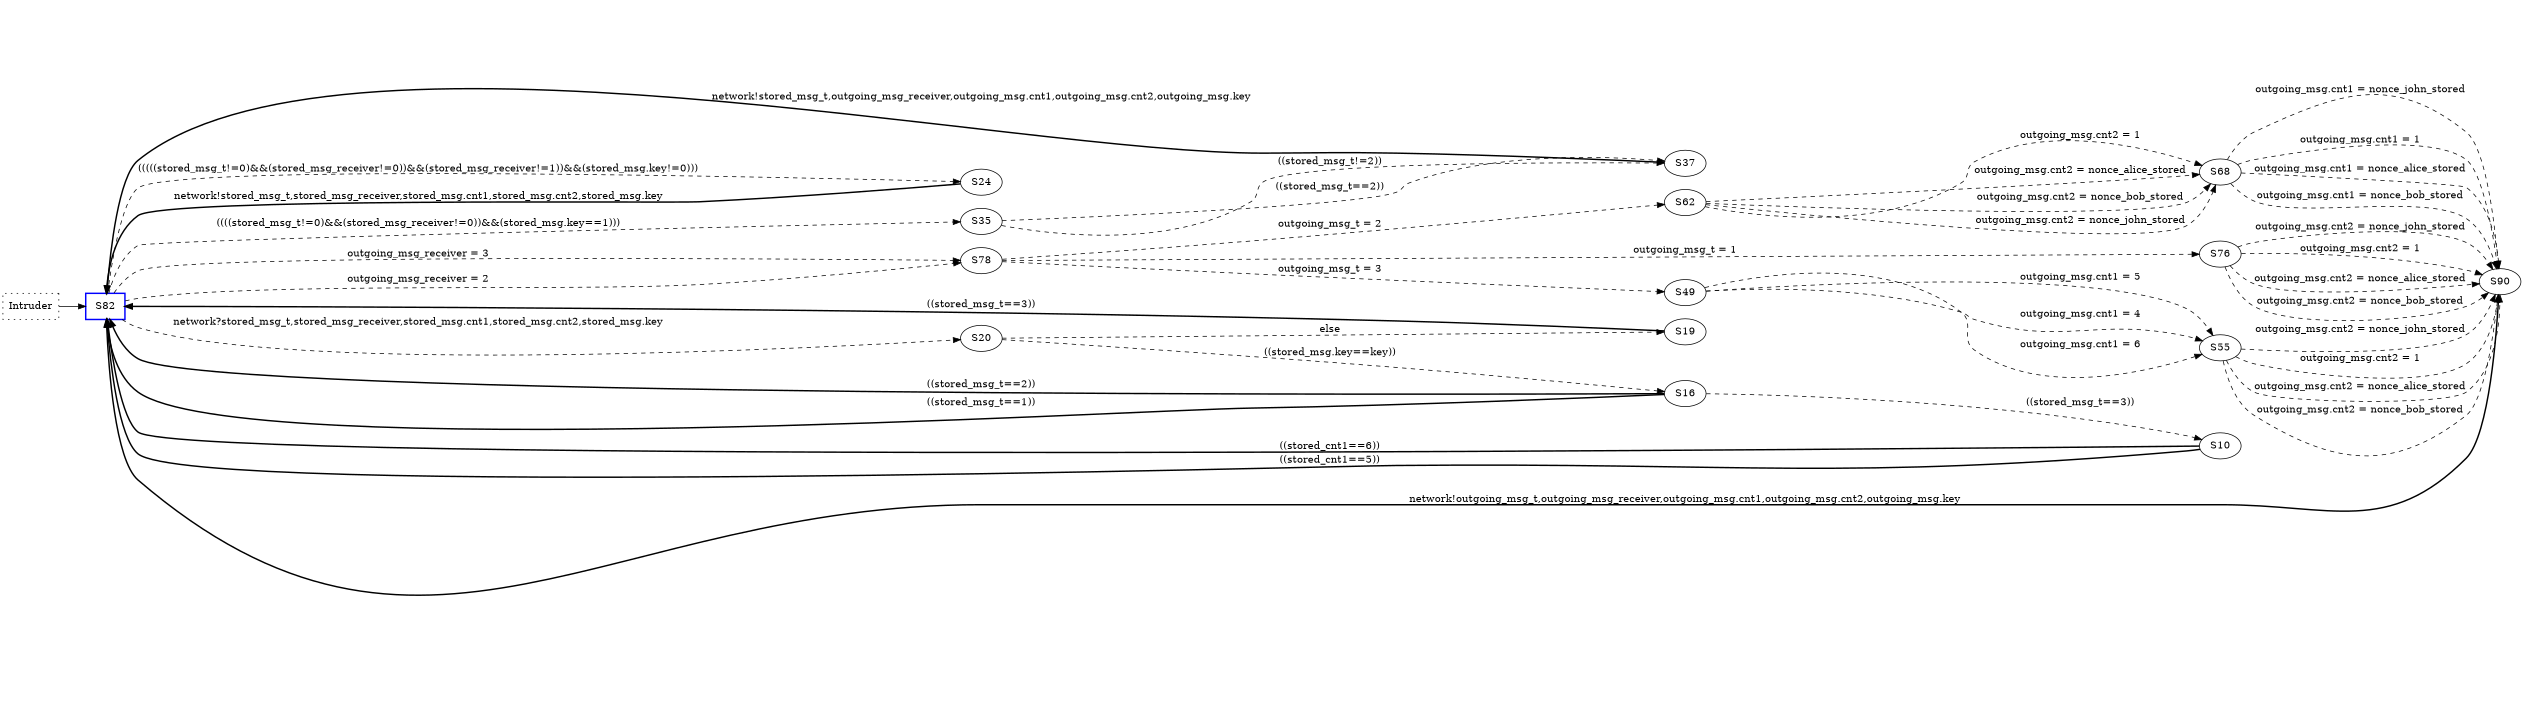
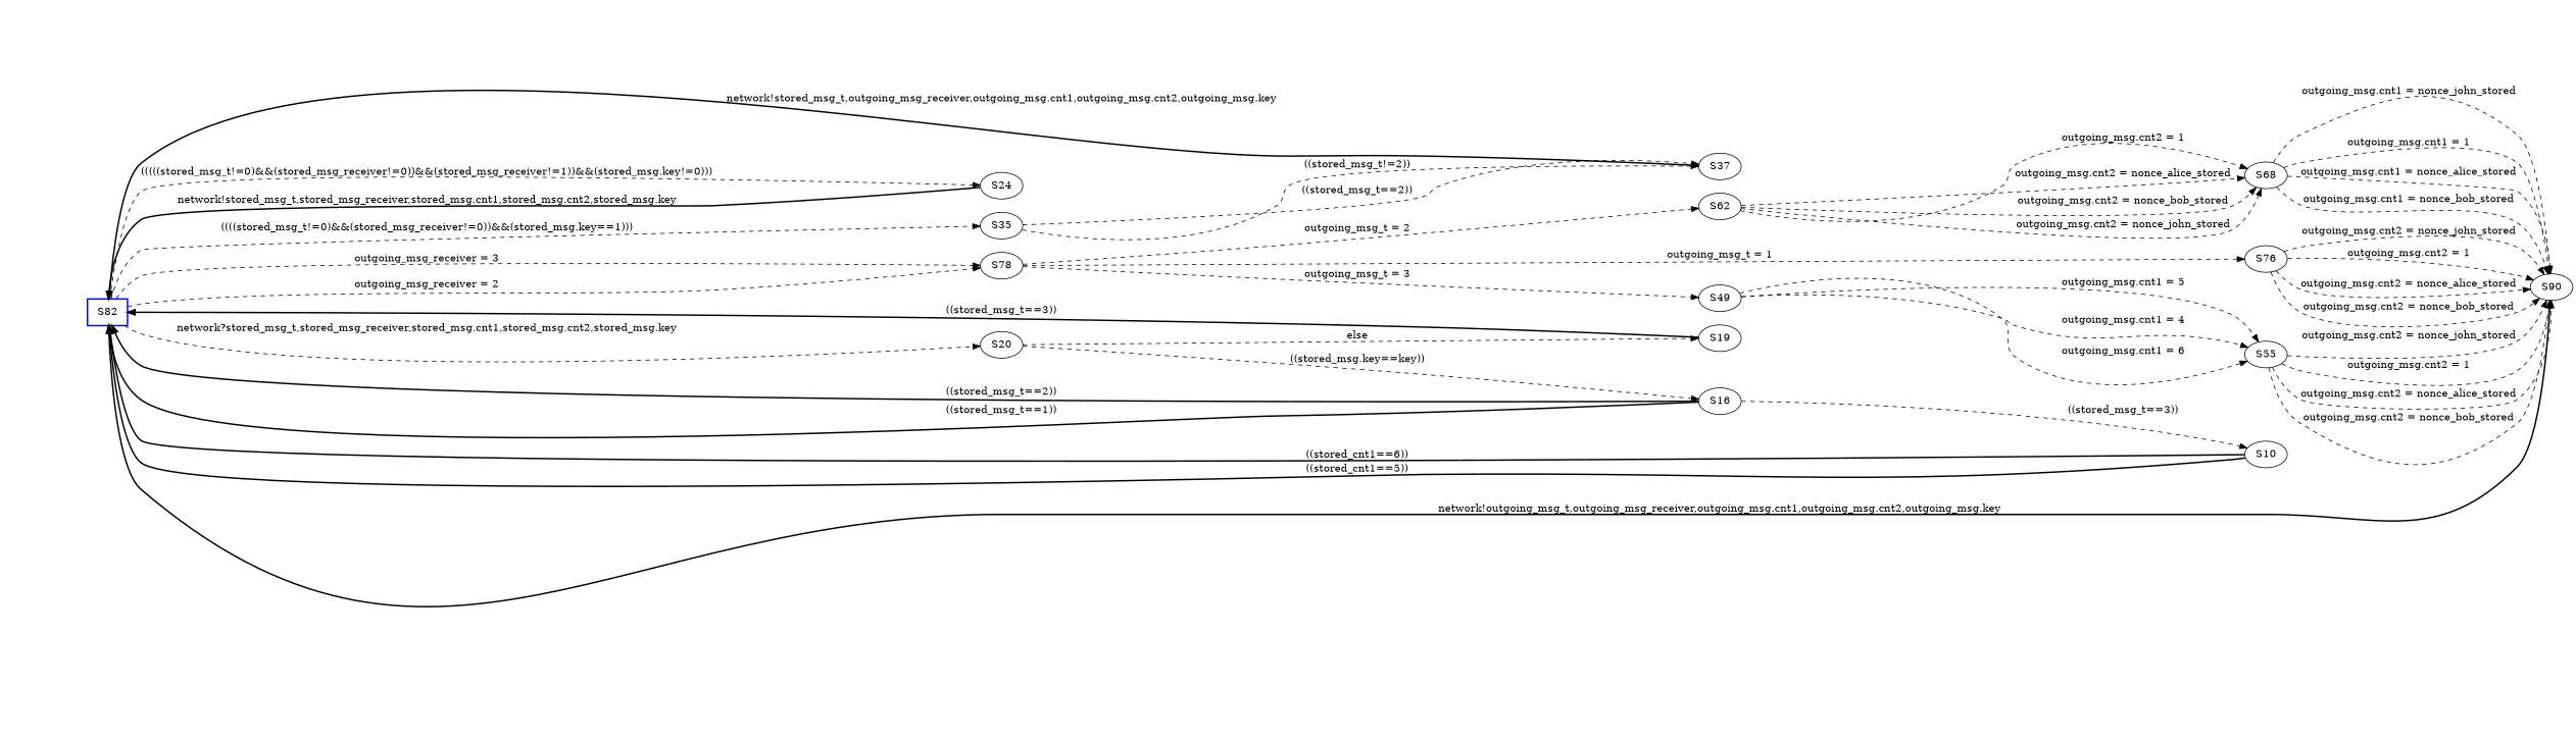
  digraph {
    rankdir=LR
    edge [color=black style=dashed]
-   n1 [label=Intruder shape=box style=dotted]
    S82 [color=blue shape=box style=bold]
    S20
    S24
    S35
    S78
    S16
    S19
    S37
    S49
    S62
    S76
    S10
    S55
    S68
    n16 [label=S90]
-   n1 -> S82 [color="" style=""]
    S82 -> S20 [label="network?stored_msg_t,stored_msg_receiver,stored_msg.cnt1,stored_msg.cnt2,stored_msg.key"]
    S82 -> S24 [label="(((((stored_msg_t!=0)&&(stored_msg_receiver!=0))&&(stored_msg_receiver!=1))&&(stored_msg.key!=0)))"]
    S82 -> S35 [label="((((stored_msg_t!=0)&&(stored_msg_receiver!=0))&&(stored_msg.key==1)))"]
    S82 -> S78 [label="outgoing_msg_receiver = 3"]
    S82 -> S78 [label="outgoing_msg_receiver = 2"]
    S20 -> S16 [label="((stored_msg.key==key))"]
    S20 -> S19 [label=else]
    S24 -> S82 [label="network!stored_msg_t,stored_msg_receiver,stored_msg.cnt1,stored_msg.cnt2,stored_msg.key" style=bold]
    S35 -> S37 [label="((stored_msg_t==2))"]
    S35 -> S37 [label="((stored_msg_t!=2))"]
    S78 -> S49 [label="outgoing_msg_t = 3"]
    S78 -> S62 [label="outgoing_msg_t = 2"]
    S78 -> S76 [label="outgoing_msg_t = 1"]
    S16 -> S82 [label="((stored_msg_t==2))" style=bold]
    S16 -> S82 [label="((stored_msg_t==1))" style=bold]
    S16 -> S10 [label="((stored_msg_t==3))"]
    S19 -> S82 [label="((stored_msg_t==3))" style=bold]
    S37 -> S82 [label="network!stored_msg_t,outgoing_msg_receiver,outgoing_msg.cnt1,outgoing_msg.cnt2,outgoing_msg.key" style=bold]
    S49 -> S55 [label="outgoing_msg.cnt1 = 4"]
    S49 -> S55 [label="outgoing_msg.cnt1 = 6"]
    S49 -> S55 [label="outgoing_msg.cnt1 = 5"]
    S62 -> S68 [label="outgoing_msg.cnt2 = 1"]
    S62 -> S68 [label="outgoing_msg.cnt2 = nonce_alice_stored"]
    S62 -> S68 [label="outgoing_msg.cnt2 = nonce_bob_stored"]
    S62 -> S68 [label="outgoing_msg.cnt2 = nonce_john_stored"]
    S76 -> n16 [label="outgoing_msg.cnt2 = 1"]
    S76 -> n16 [label="outgoing_msg.cnt2 = nonce_alice_stored"]
    S76 -> n16 [label="outgoing_msg.cnt2 = nonce_bob_stored"]
    S76 -> n16 [label="outgoing_msg.cnt2 = nonce_john_stored"]
    S10 -> S82 [label="((stored_cnt1==6))" style=bold]
    S10 -> S82 [label="((stored_cnt1==5))" style=bold]
    S55 -> n16 [label="outgoing_msg.cnt2 = 1"]
    S55 -> n16 [label="outgoing_msg.cnt2 = nonce_alice_stored"]
    S55 -> n16 [label="outgoing_msg.cnt2 = nonce_bob_stored"]
    S55 -> n16 [label="outgoing_msg.cnt2 = nonce_john_stored"]
    S68 -> n16 [label="outgoing_msg.cnt1 = 1"]
    S68 -> n16 [label="outgoing_msg.cnt1 = nonce_alice_stored"]
    S68 -> n16 [label="outgoing_msg.cnt1 = nonce_bob_stored"]
    S68 -> n16 [label="outgoing_msg.cnt1 = nonce_john_stored"]
    n16 -> S82 [label="network!outgoing_msg_t,outgoing_msg_receiver,outgoing_msg.cnt1,outgoing_msg.cnt2,outgoing_msg.key" style=bold]
  }
